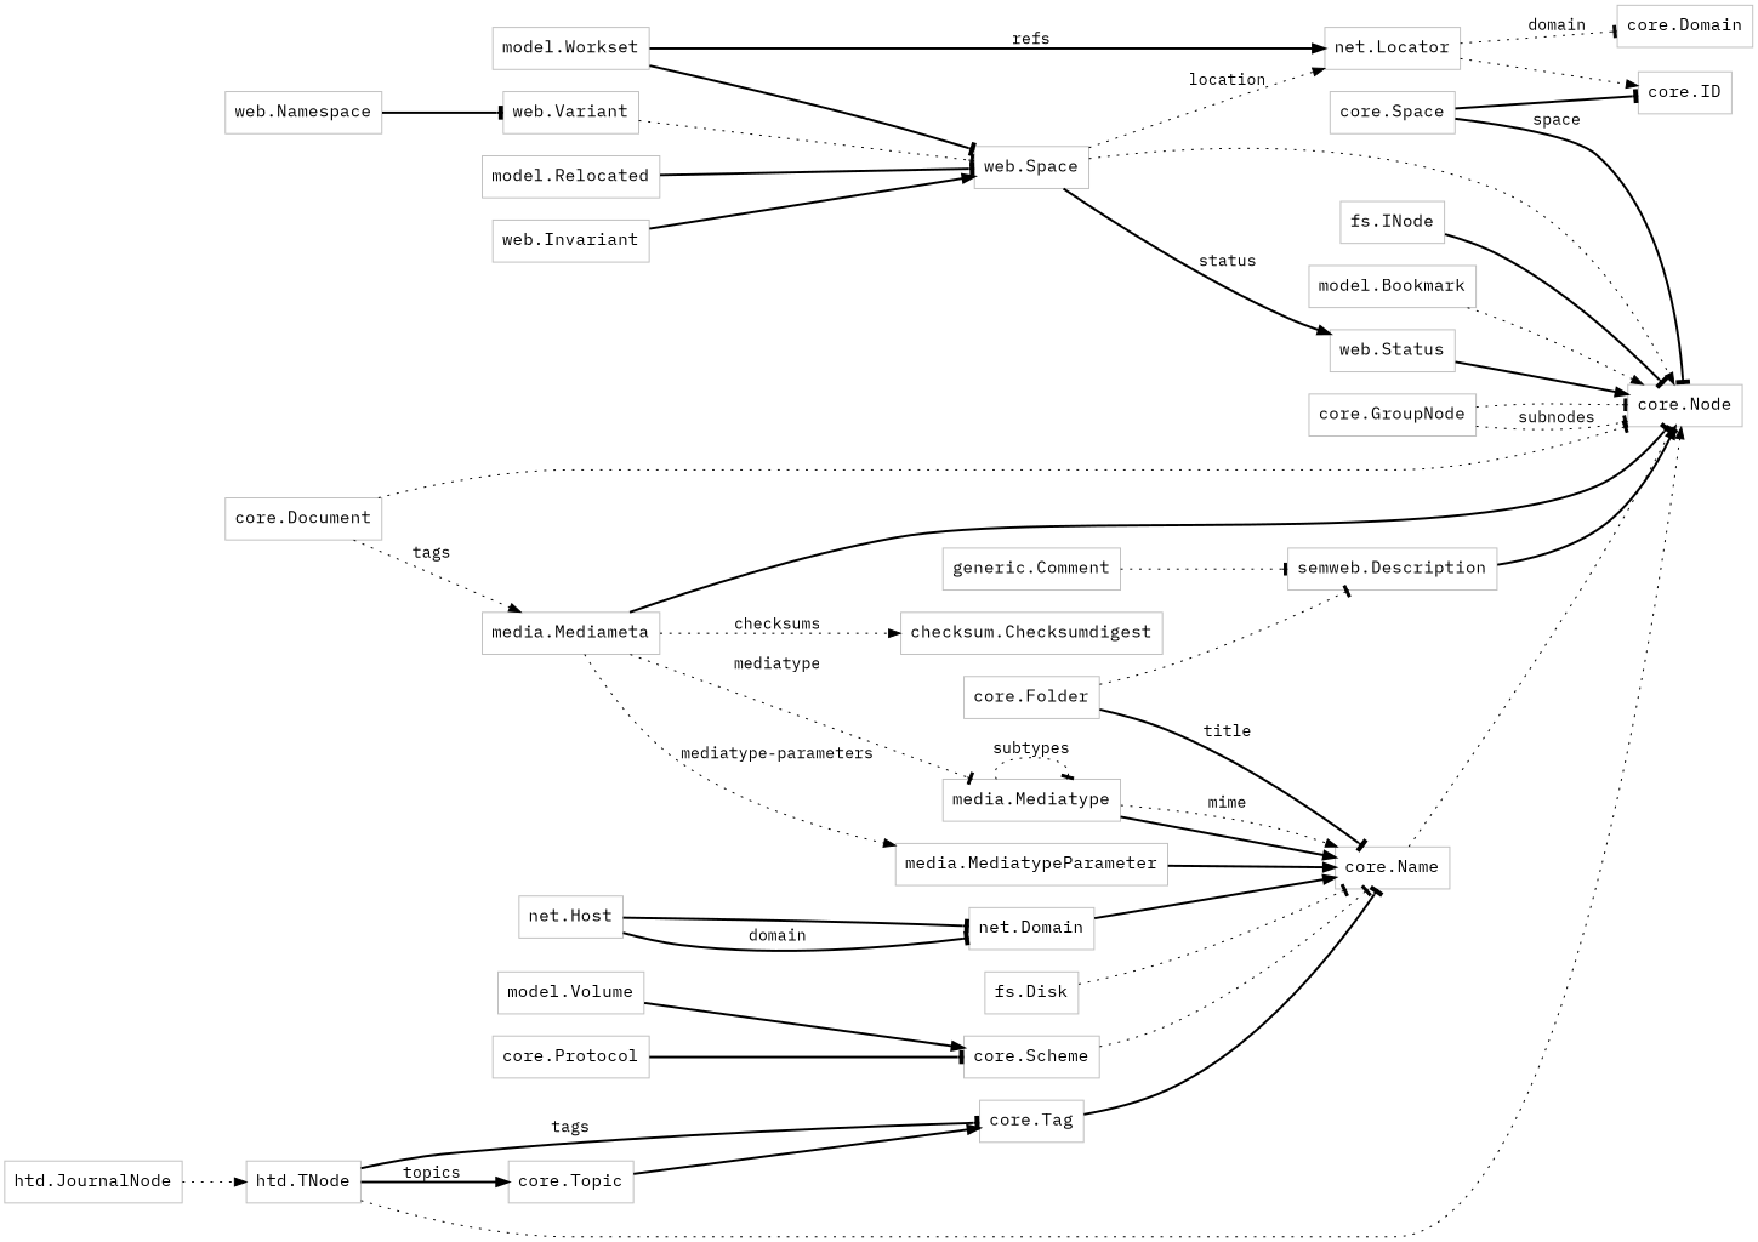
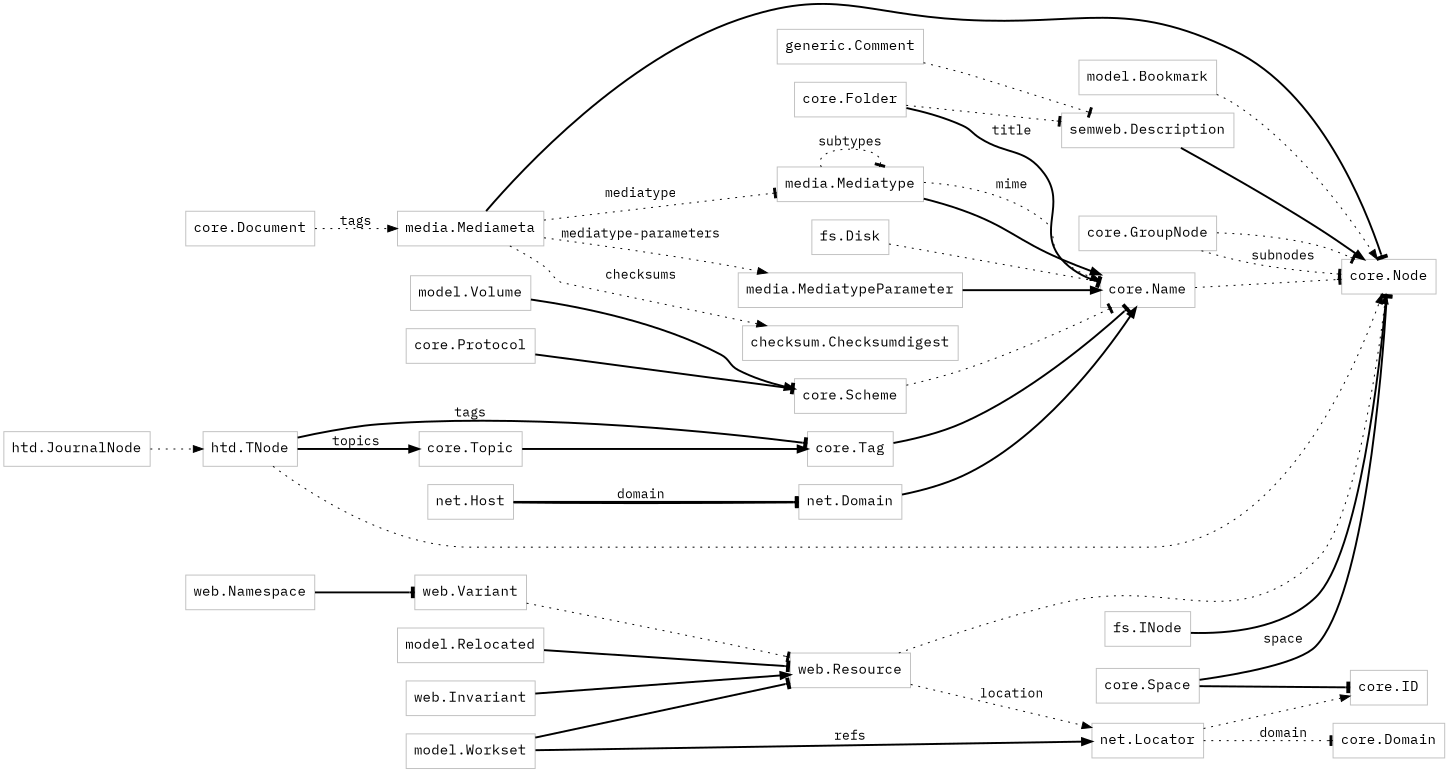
  digraph {
    fontcolor=black
    fontname="IBM Plex Mono"
    fontsize=14
    rankdir=LR
    node [color=grey fontname="IBM Plex Mono" fontsize=15 shape=record style=solid]
    edge [arrowhead=tee fontname="IBM Plex Mono" fontsize=14 style=bold weight=4]
    "core.Space"
    "core.Node"
    "core.ID"
    "core.GroupNode"
    "core.Folder"
    "core.Name"
    "semweb.Description"
    "core.Scheme"
    "core.Protocol"
    "core.Tag"
    "core.Topic"
    "core.Document"
    "media.Mediameta"
    "media.Mediatype"
    "media.MediatypeParameter"
    "checksum.Checksumdigest"
    "fs.INode"
    "fs.Disk"
-   "web.Status"
-   "web.Resource" [label="web.Space"]
+   "web.Resource"
    "net.Locator"
    "core.Domain"
    "web.Invariant"
    "web.Variant"
    "generic.Comment"
    "net.Domain"
    "net.Host"
    n28 [label="web.Namespace"]
    "model.Relocated"
    "model.Volume"
    "model.Bookmark"
    "model.Workset"
    "htd.TNode"
    "htd.JournalNode"
    "core.Space" -> "core.Node" [label=space]
    "core.Space" -> "core.ID"
    "core.GroupNode" -> "core.Node" [style=dotted]
    "core.GroupNode" -> "core.Node" [label=subnodes style=dotted]
    "core.Folder" -> "core.Name" [label=title]
    "core.Folder" -> "semweb.Description" [style=dotted]
    "core.Name" -> "core.Node" [style=dotted]
    "semweb.Description" -> "core.Node" [arrowhead=normal]
    "core.Scheme" -> "core.Name" [style=dotted]
    "core.Protocol" -> "core.Scheme"
    "core.Tag" -> "core.Name"
    "core.Topic" -> "core.Tag" [arrowhead=normal]
-   "core.Document" -> "core.Node" [style=dotted]
    "core.Document" -> "media.Mediameta" [arrowhead=normal label=tags style=dotted]
    "media.Mediameta" -> "core.Node"
    "media.Mediameta" -> "media.Mediatype" [label=mediatype style=dotted]
    "media.Mediameta" -> "media.MediatypeParameter" [arrowhead=normal label="mediatype-parameters" style=dotted]
    "media.Mediameta" -> "checksum.Checksumdigest" [arrowhead=normal label=checksums style=dotted]
    "media.Mediatype" -> "core.Name" [arrowhead=normal]
    "media.Mediatype" -> "core.Name" [arrowhead=normal label=mime style=dotted]
    "media.Mediatype" -> "media.Mediatype" [label=subtypes style=dotted]
    "media.MediatypeParameter" -> "core.Name" [arrowhead=normal]
    "fs.INode" -> "core.Node"
    "fs.Disk" -> "core.Name" [style=dotted]
-   "web.Status" -> "core.Node" [arrowhead=normal]
    "web.Resource" -> "core.Node" [arrowhead=normal style=dotted]
-   "web.Resource" -> "web.Status" [arrowhead=normal label=status]
    "web.Resource" -> "net.Locator" [arrowhead=normal label=location style=dotted]
    "net.Locator" -> "core.ID" [arrowhead=normal style=dotted]
    "net.Locator" -> "core.Domain" [label=domain style=dotted]
    "web.Invariant" -> "web.Resource" [arrowhead=normal]
    "web.Variant" -> "web.Resource" [style=dotted]
    "generic.Comment" -> "semweb.Description" [style=dotted]
    "net.Domain" -> "core.Name" [arrowhead=normal]
    "net.Host" -> "net.Domain"
    "net.Host" -> "net.Domain" [label=domain]
    n28 -> "web.Variant"
    "model.Relocated" -> "web.Resource"
    "model.Volume" -> "core.Scheme" [arrowhead=normal]
    "model.Bookmark" -> "core.Node" [arrowhead=normal style=dotted]
    "model.Workset" -> "web.Resource"
    "model.Workset" -> "net.Locator" [arrowhead=normal label=refs]
    "htd.TNode" -> "core.Node" [arrowhead=normal style=dotted]
    "htd.TNode" -> "core.Tag" [label=tags]
    "htd.TNode" -> "core.Topic" [arrowhead=normal label=topics]
    "htd.JournalNode" -> "htd.TNode" [arrowhead=normal style=dotted]
  }
